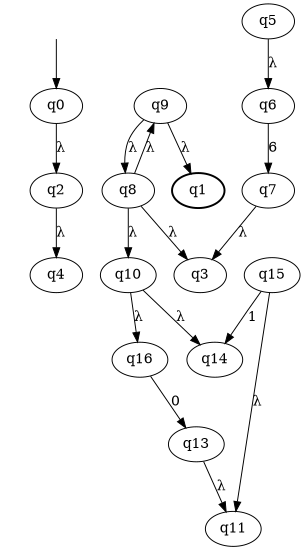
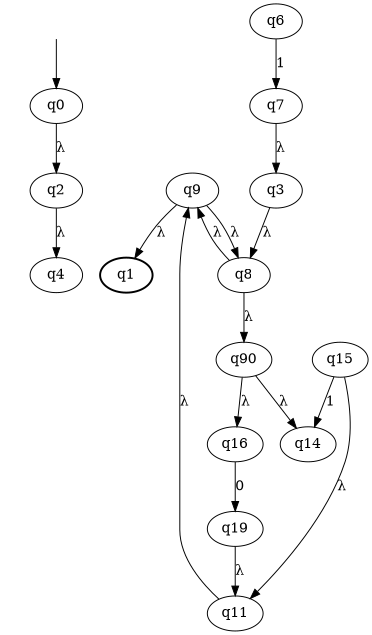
  digraph {
    rankdir=TB
    _invisible [style=invis]
    q0
    q2
    q4
    q1 [penwidth=2]
    q8
    q9
-   q10
+   q10 [label=q90]
    n9 [label=q16]
    q14
-   q13
+   q13 [label=q19]
    q11
    q15
    q3
    q6
    q7
-   q5
    _invisible -> q0
    q0 -> q2 [label="&lambda;"]
    q2 -> q4 [label="&lambda;"]
    q8 -> q9 [label="&lambda;"]
    q8 -> q10 [label="&lambda;"]
    q9 -> q1 [label="&lambda;"]
    q9 -> q8 [label="&lambda;"]
    q10 -> n9 [label="&lambda;"]
    q10 -> q14 [label="&lambda;"]
    n9 -> q13 [label=0]
    q13 -> q11 [label="&lambda;"]
+   q11 -> q9 [label="&lambda;"]
    q15 -> q14 [label=1]
    q15 -> q11 [label="&lambda;"]
-   q8 -> q3 [label="&lambda;"]
-   q6 -> q7 [label=6]
+   q3 -> q8 [label="&lambda;"]
+   q6 -> q7 [label=1]
    q7 -> q3 [label="&lambda;"]
-   q5 -> q6 [label="&lambda;"]
  }
